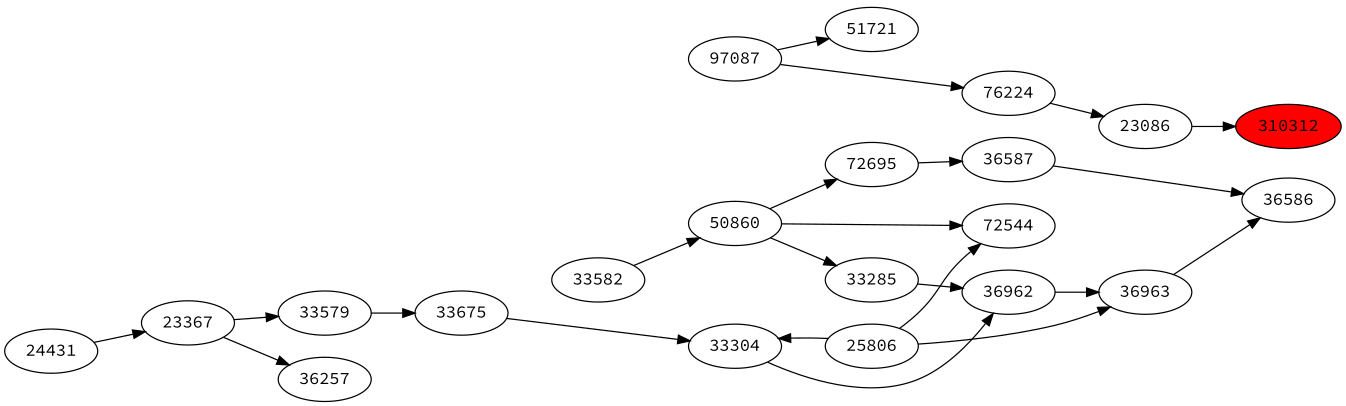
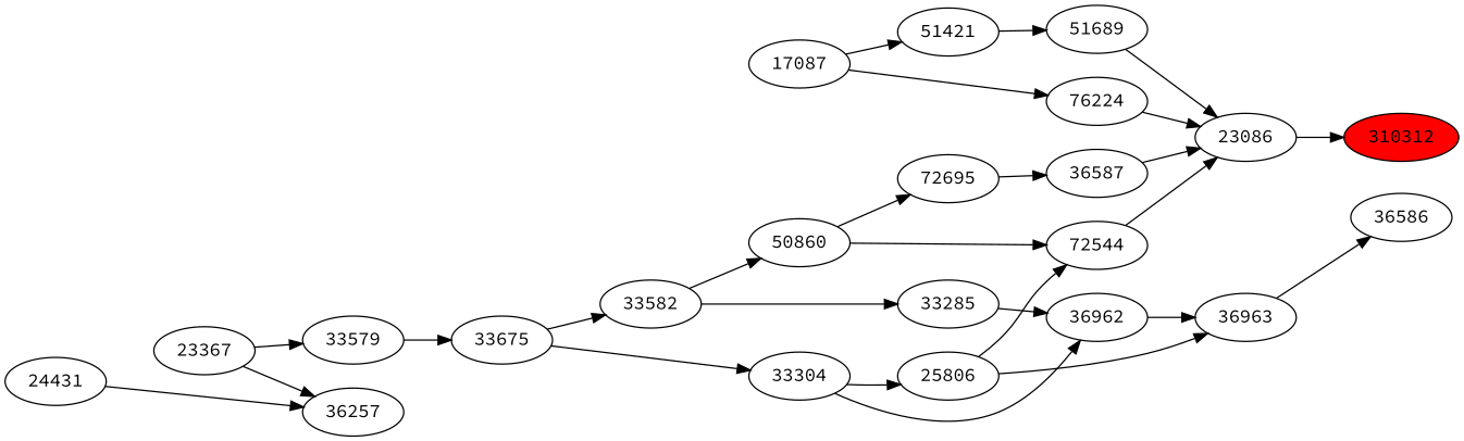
  strict digraph {
    fontname="Source Code Pro"
    rankdir=LR
    node [fontname="Source Code Pro"]
    edge [fontname="Source Code Pro"]
    n1 [fillcolor=red label=310312 style=filled]
    n2 [label=23086]
    n3 [label=72544]
+   n4 [label=51689]
    n5 [label=76224]
    n6 [label=50860]
    n7 [label=72695]
    n8 [label=33285]
    n9 [label=36587]
    n10 [label=36962]
    n11 [label=25806]
    n12 [label=36963]
    n13 [label=36586]
-   n14 [label=51721]
-   n15 [label=97087]
+   n14 [label=51421]
+   n15 [label=17087]
    n16 [label=33582]
    n17 [label=33304]
    n18 [label=33675]
    n19 [label=33579]
    n20 [label=23367]
    n21 [label=36257]
    n22 [label=24431]
    n2 -> n1
+   n3 -> n2
+   n4 -> n2
    n5 -> n2
    n6 -> n3
    n6 -> n7
-   n6 -> n8
+   n16 -> n8
    n7 -> n9
    n8 -> n10
-   n9 -> n13
+   n9 -> n2
    n10 -> n12
    n11 -> n3
    n11 -> n12
    n12 -> n13
+   n14 -> n4
    n15 -> n5
    n15 -> n14
    n16 -> n6
    n17 -> n10
-   n11 -> n17
+   n17 -> n11
+   n18 -> n16
    n18 -> n17
    n19 -> n18
    n20 -> n19
    n20 -> n21
-   n22 -> n20
+   n22 -> n21
  }
